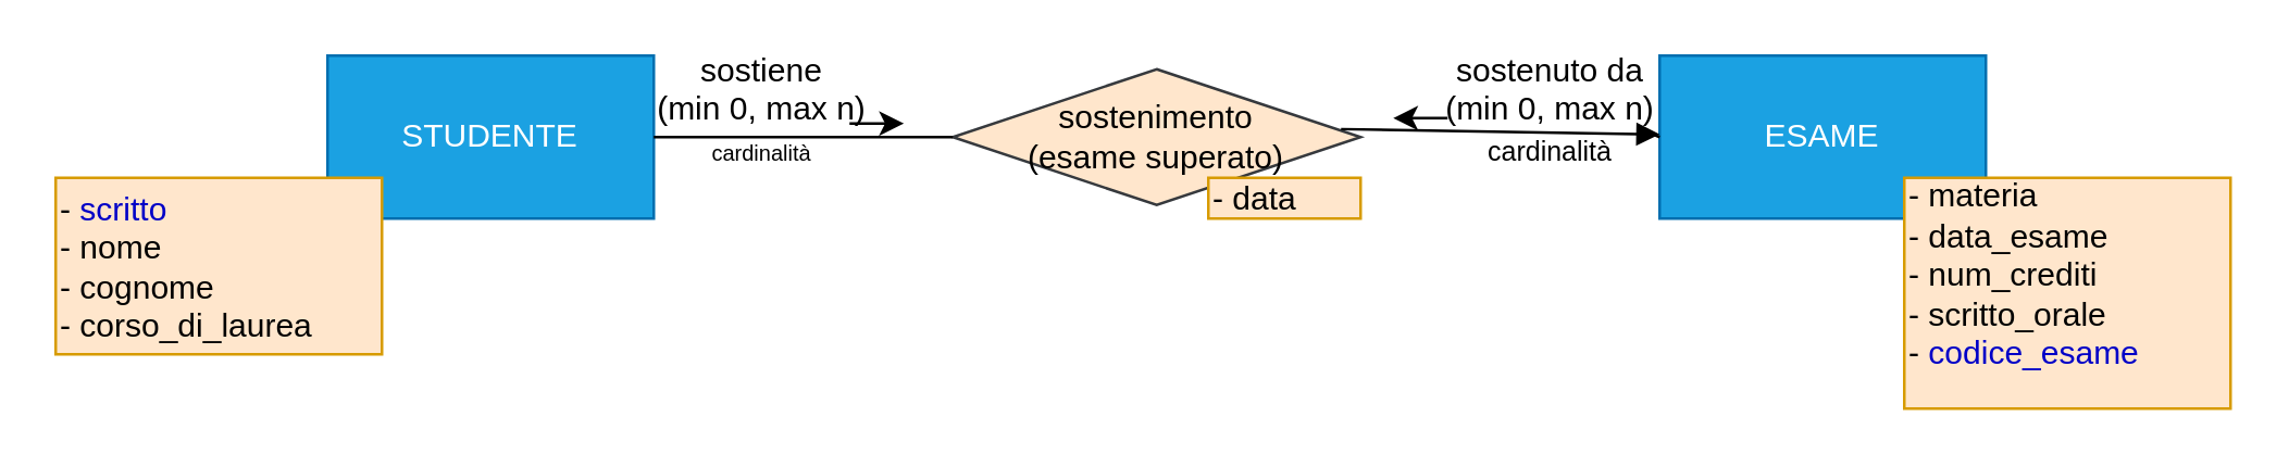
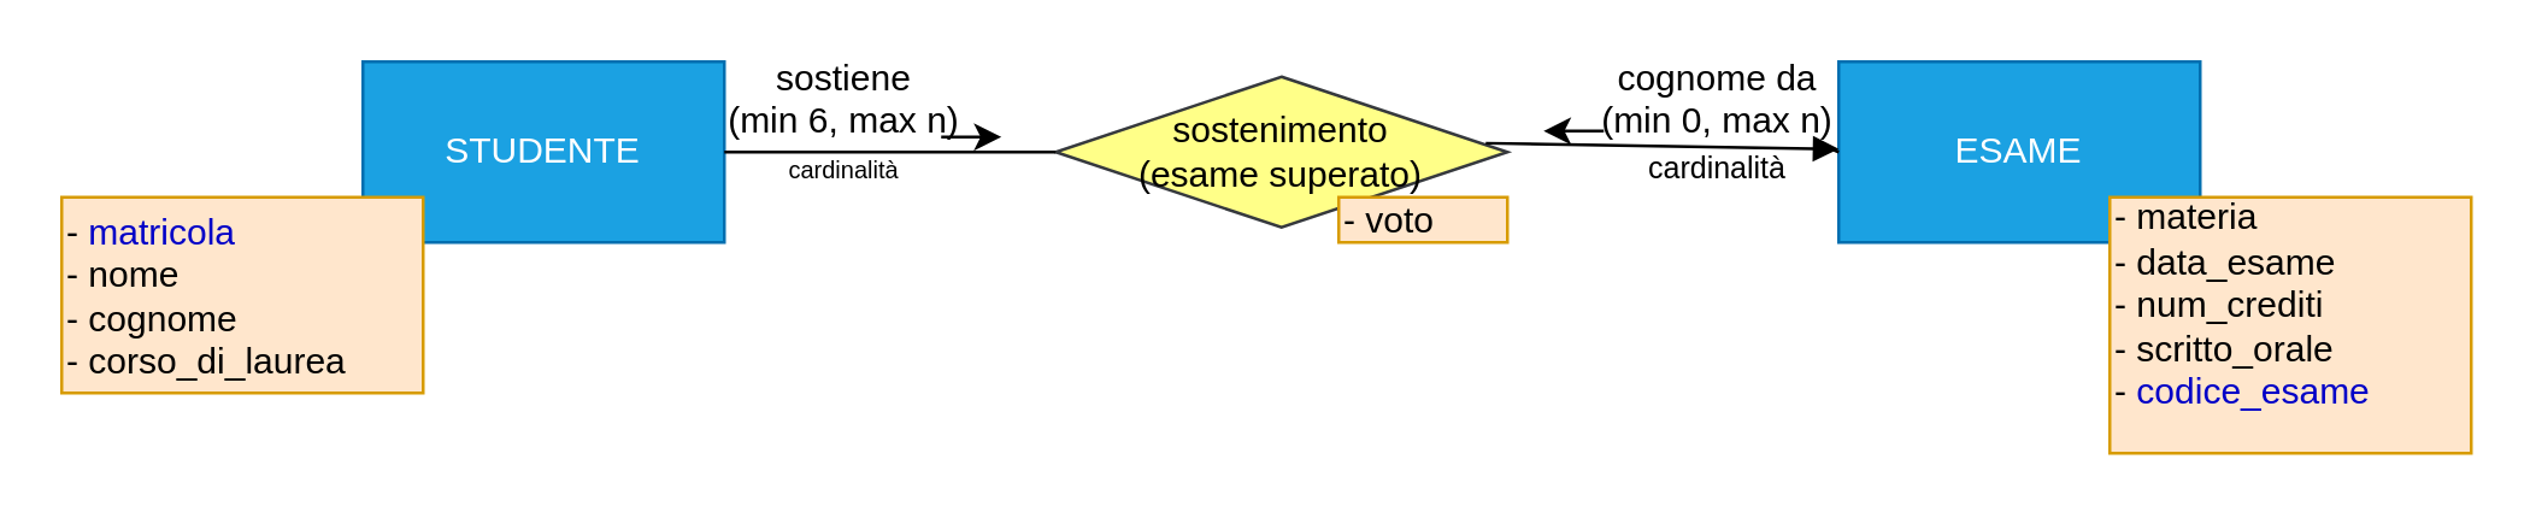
  <mxCell id="0" />
  <mxCell id="1" parent="0" />
  <mxCell id="2" value="ESAME" style="rounded=0;whiteSpace=wrap;html=1;fillColor=#1ba1e2;strokeColor=#006EAF;fontColor=#ffffff;" vertex="1" parent="1"><mxGeometry x="610" y="20" width="120" height="60" as="geometry" /></mxCell>
- <mxCell id="3" value="sostenimento&lt;br&gt;(esame superato)" style="rhombus;whiteSpace=wrap;html=1;fillColor=#ffe6cc;strokeColor=#36393d;" vertex="1" parent="1"><mxGeometry x="350" y="25" width="150" height="50" as="geometry" /></mxCell>
+ <mxCell id="3" value="sostenimento&lt;br&gt;(esame superato)" style="rhombus;whiteSpace=wrap;html=1;fillColor=#ffff88;strokeColor=#36393d;" vertex="1" parent="1"><mxGeometry x="350" y="25" width="150" height="50" as="geometry" /></mxCell>
  <mxCell id="4" value="STUDENTE" style="rounded=0;whiteSpace=wrap;html=1;fillColor=#1ba1e2;strokeColor=#006EAF;fontColor=#ffffff;" vertex="1" parent="1"><mxGeometry x="120" y="20" width="120" height="60" as="geometry" /></mxCell>
- <mxCell id="5" value="- &lt;font color=&quot;#0000c7&quot;&gt;scritto&lt;/font&gt;&lt;br&gt;- nome&lt;br&gt;- cognome&lt;br&gt;- corso_di_laurea" style="text;html=1;strokeColor=#d79b00;fillColor=#ffe6cc;align=left;verticalAlign=middle;whiteSpace=wrap;rounded=0;" vertex="1" parent="1"><mxGeometry x="20" y="65" width="120" height="65" as="geometry" /></mxCell>
+ <mxCell id="5" value="- &lt;font color=&quot;#0000c7&quot;&gt;matricola&lt;/font&gt;&lt;br&gt;- nome&lt;br&gt;- cognome&lt;br&gt;- corso_di_laurea" style="text;html=1;strokeColor=#d79b00;fillColor=#ffe6cc;align=left;verticalAlign=middle;whiteSpace=wrap;rounded=0;" vertex="1" parent="1"><mxGeometry x="20" y="65" width="120" height="65" as="geometry" /></mxCell>
  <mxCell id="6" value="&lt;div style=&quot;&quot;&gt;- materia&lt;/div&gt;&lt;div style=&quot;&quot;&gt;- data_esame&lt;/div&gt;&lt;div style=&quot;&quot;&gt;- num_crediti&lt;/div&gt;&lt;div style=&quot;&quot;&gt;- scritto_orale&lt;/div&gt;&lt;div style=&quot;&quot;&gt;- &lt;font color=&quot;#0000c7&quot;&gt;codice_esame&lt;/font&gt;&lt;/div&gt;&lt;div style=&quot;&quot;&gt;&lt;br&gt;&lt;/div&gt;" style="text;html=1;strokeColor=#d79b00;fillColor=#ffe6cc;align=left;verticalAlign=middle;whiteSpace=wrap;rounded=0;" vertex="1" parent="1"><mxGeometry x="700" y="65" width="120" height="85" as="geometry" /></mxCell>
- <mxCell id="7" value="&lt;div style=&quot;&quot;&gt;- data&lt;/div&gt;" style="text;html=1;strokeColor=#d79b00;fillColor=#ffe6cc;align=left;verticalAlign=middle;whiteSpace=wrap;rounded=0;" vertex="1" parent="1"><mxGeometry x="444" y="65" width="56" height="15" as="geometry" /></mxCell>
+ <mxCell id="7" value="&lt;div style=&quot;&quot;&gt;- voto&lt;/div&gt;" style="text;html=1;strokeColor=#d79b00;fillColor=#ffe6cc;align=left;verticalAlign=middle;whiteSpace=wrap;rounded=0;" vertex="1" parent="1"><mxGeometry x="444" y="65" width="56" height="15" as="geometry" /></mxCell>
  <mxCell id="8" value="" style="endArrow=none;html=1;rounded=0;" edge="1" parent="1" source="4"><mxGeometry width="50" height="50" relative="1" as="geometry"><mxPoint x="420" y="100" as="sourcePoint" /><mxPoint x="350" y="50" as="targetPoint" /></mxGeometry></mxCell>
  <mxCell id="9" value="" style="endArrow=none;html=1;rounded=0;entryX=0;entryY=0.5;entryDx=0;entryDy=0;" edge="1" parent="1" target="2"><mxGeometry width="50" height="50" relative="1" as="geometry"><mxPoint x="604.914" y="47.832" as="sourcePoint" /><mxPoint x="620" y="49.5" as="targetPoint" /></mxGeometry></mxCell>
- <mxCell id="10" value="sostenuto da&lt;br&gt;(min 0, max n)&lt;br&gt;&lt;font style=&quot;font-size: 10px;&quot;&gt;cardinalità&lt;/font&gt;" style="text;html=1;strokeColor=none;fillColor=none;align=center;verticalAlign=middle;whiteSpace=wrap;rounded=0;" vertex="1" parent="1"><mxGeometry x="530" y="24.5" width="80" height="30" as="geometry" /></mxCell>
+ <mxCell id="10" value="cognome da&lt;br&gt;(min 0, max n)&lt;br&gt;&lt;font style=&quot;font-size: 10px;&quot;&gt;cardinalità&lt;/font&gt;" style="text;html=1;strokeColor=none;fillColor=none;align=center;verticalAlign=middle;whiteSpace=wrap;rounded=0;" vertex="1" parent="1"><mxGeometry x="530" y="24.5" width="80" height="30" as="geometry" /></mxCell>
  <mxCell id="11" value="" style="endArrow=classic;html=1;rounded=0;" edge="1" parent="1"><mxGeometry width="50" height="50" relative="1" as="geometry"><mxPoint x="312" y="45" as="sourcePoint" /><mxPoint x="332" y="45" as="targetPoint" /></mxGeometry></mxCell>
  <mxCell id="12" value="" style="endArrow=classic;html=1;rounded=0;" edge="1" parent="1"><mxGeometry width="50" height="50" relative="1" as="geometry"><mxPoint x="532" y="43" as="sourcePoint" /><mxPoint x="512" y="43" as="targetPoint" /></mxGeometry></mxCell>
  <mxCell id="13" value="" style="endArrow=none;html=1;rounded=0;exitX=1;exitY=0.5;exitDx=0;exitDy=0;dashed=1;" edge="1" parent="1" source="4" target="14"><mxGeometry width="50" height="50" relative="1" as="geometry"><mxPoint x="240" y="50" as="sourcePoint" /><mxPoint x="350" y="50" as="targetPoint" /></mxGeometry></mxCell>
- <mxCell id="14" value="sostiene&lt;br&gt;(min 0, max n) &lt;font style=&quot;font-size: 8px;&quot;&gt;cardinalità&lt;/font&gt;" style="text;html=1;strokeColor=none;fillColor=none;align=center;verticalAlign=middle;whiteSpace=wrap;rounded=0;" vertex="1" parent="1"><mxGeometry x="240" y="22" width="80" height="35" as="geometry" /></mxCell>
+ <mxCell id="14" value="sostiene&lt;br&gt;(min 6, max n) &lt;font style=&quot;font-size: 8px;&quot;&gt;cardinalità&lt;/font&gt;" style="text;html=1;strokeColor=none;fillColor=none;align=center;verticalAlign=middle;whiteSpace=wrap;rounded=0;" vertex="1" parent="1"><mxGeometry x="240" y="22" width="80" height="35" as="geometry" /></mxCell>
  <mxCell id="15" value="" style="endArrow=block;html=1;rounded=0;exitX=0.952;exitY=0.441;exitDx=0;exitDy=0;exitPerimeter=0;" edge="1" parent="1" source="3" target="2"><mxGeometry width="50" height="50" relative="1" as="geometry"><mxPoint x="500" y="50" as="sourcePoint" /><mxPoint x="610" y="50" as="targetPoint" /></mxGeometry></mxCell>
